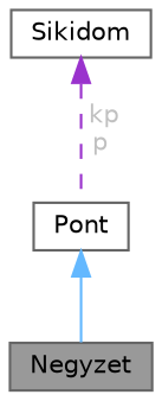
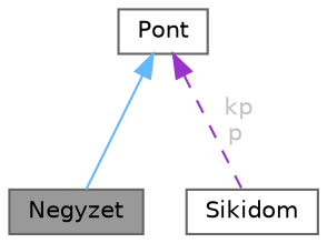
  digraph {
    node [color=gray40 fillcolor=white fontname=Helvetica fontsize=10 shape=box style=filled]
    edge [dir=back fontname=Helvetica fontsize=10 labelfontname=Helvetica labelfontsize=10]
    n1 [fillcolor=grey60 fontcolor=black height=0.2 label=Negyzet width=0.4]
    n2 [height=0.2 label=Sikidom width=0.4]
    n3 [height=0.2 label=Pont width=0.4]
    n3 -> n1 [color=steelblue1 style=solid]
-   n2 -> n3 [color=darkorchid3 fontcolor=grey label=" kp\np" style=dashed]
+   n3 -> n2 [color=darkorchid3 fontcolor=grey label=" kp\np" style=dashed]
  }
